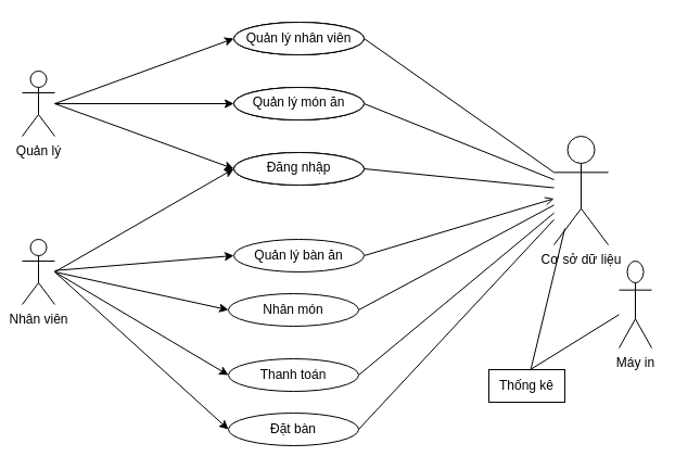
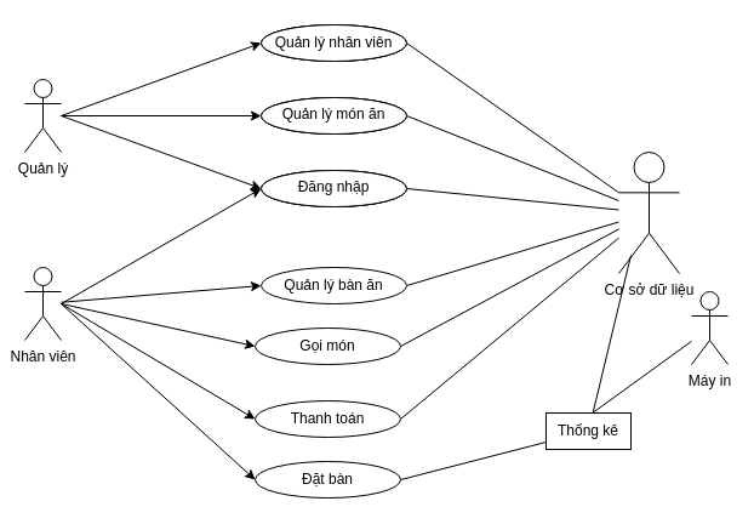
  <mxCell id="0" />
  <mxCell id="1" parent="0" />
  <mxCell id="2" style="rounded=0;orthogonalLoop=1;jettySize=auto;html=1;entryX=0;entryY=0.5;entryDx=0;entryDy=0;" edge="1" parent="1" target="6"><mxGeometry relative="1" as="geometry"><mxPoint x="50" y="95" as="sourcePoint" /></mxGeometry></mxCell>
  <mxCell id="3" value="" style="edgeStyle=none;rounded=0;orthogonalLoop=1;jettySize=auto;html=1;" edge="1" parent="1" source="5" target="7"><mxGeometry relative="1" as="geometry" /></mxCell>
  <mxCell id="4" style="edgeStyle=none;rounded=0;orthogonalLoop=1;jettySize=auto;html=1;entryX=0;entryY=0.5;entryDx=0;entryDy=0;" edge="1" parent="1" target="8"><mxGeometry relative="1" as="geometry"><mxPoint x="50" y="95" as="sourcePoint" /></mxGeometry></mxCell>
  <mxCell id="5" value="Quản lý" style="shape=umlActor;verticalLabelPosition=bottom;verticalAlign=top;html=1;outlineConnect=0;" vertex="1" parent="1"><mxGeometry x="20" y="65" width="30" height="60" as="geometry" /></mxCell>
  <mxCell id="6" value="Quản lý nhân viên" style="ellipse;whiteSpace=wrap;html=1;" vertex="1" parent="1"><mxGeometry x="215" y="20" width="120" height="30" as="geometry" /></mxCell>
  <mxCell id="7" value="Quản lý món ăn" style="ellipse;whiteSpace=wrap;html=1;verticalAlign=top;" vertex="1" parent="1"><mxGeometry x="215" y="80" width="120" height="30" as="geometry" /></mxCell>
  <mxCell id="8" value="Đăng nhập" style="ellipse;whiteSpace=wrap;html=1;verticalAlign=top;" vertex="1" parent="1"><mxGeometry x="215" y="140" width="120" height="30" as="geometry" /></mxCell>
  <mxCell id="9" style="edgeStyle=none;rounded=0;orthogonalLoop=1;jettySize=auto;html=1;entryX=0;entryY=0.5;entryDx=0;entryDy=0;" edge="1" parent="1" target="8"><mxGeometry relative="1" as="geometry"><mxPoint x="50" y="250" as="sourcePoint" /></mxGeometry></mxCell>
  <mxCell id="10" style="edgeStyle=none;rounded=0;orthogonalLoop=1;jettySize=auto;html=1;entryX=0;entryY=0.5;entryDx=0;entryDy=0;" edge="1" parent="1" source="14" target="16"><mxGeometry relative="1" as="geometry"><mxPoint x="50" y="240" as="sourcePoint" /></mxGeometry></mxCell>
  <mxCell id="11" style="edgeStyle=none;rounded=0;orthogonalLoop=1;jettySize=auto;html=1;entryX=0;entryY=0.5;entryDx=0;entryDy=0;" edge="1" parent="1" target="18"><mxGeometry relative="1" as="geometry"><mxPoint x="50" y="250" as="sourcePoint" /></mxGeometry></mxCell>
  <mxCell id="12" style="edgeStyle=none;rounded=0;orthogonalLoop=1;jettySize=auto;html=1;entryX=0;entryY=0.5;entryDx=0;entryDy=0;" edge="1" parent="1" target="20"><mxGeometry relative="1" as="geometry"><mxPoint x="50" y="250" as="sourcePoint" /></mxGeometry></mxCell>
  <mxCell id="13" style="edgeStyle=none;rounded=0;orthogonalLoop=1;jettySize=auto;html=1;entryX=0;entryY=0.5;entryDx=0;entryDy=0;" edge="1" parent="1" target="22"><mxGeometry relative="1" as="geometry"><mxPoint x="50" y="250" as="sourcePoint" /></mxGeometry></mxCell>
  <mxCell id="14" value="Nhân viên" style="shape=umlActor;verticalLabelPosition=bottom;verticalAlign=top;html=1;outlineConnect=0;" vertex="1" parent="1"><mxGeometry x="20" y="220" width="30" height="60" as="geometry" /></mxCell>
- <mxCell id="15" style="edgeStyle=none;rounded=0;orthogonalLoop=1;jettySize=auto;html=1;endArrow=open;endFill=0;exitX=1;exitY=0.5;exitDx=0;exitDy=0;" edge="1" parent="1" source="16" target="23"><mxGeometry relative="1" as="geometry" /></mxCell>
+ <mxCell id="15" style="edgeStyle=none;rounded=0;orthogonalLoop=1;jettySize=auto;html=1;endArrow=none;endFill=0;exitX=1;exitY=0.5;exitDx=0;exitDy=0;" edge="1" parent="1" source="16" target="23"><mxGeometry relative="1" as="geometry" /></mxCell>
  <mxCell id="16" value="Quản lý bàn ăn" style="ellipse;whiteSpace=wrap;html=1;" vertex="1" parent="1"><mxGeometry x="215" y="220" width="120" height="30" as="geometry" /></mxCell>
  <mxCell id="17" style="edgeStyle=none;rounded=0;orthogonalLoop=1;jettySize=auto;html=1;endArrow=none;endFill=0;exitX=1;exitY=0.5;exitDx=0;exitDy=0;" edge="1" parent="1" source="18" target="23"><mxGeometry relative="1" as="geometry" /></mxCell>
- <mxCell id="18" value="Nhân món" style="ellipse;whiteSpace=wrap;html=1;" vertex="1" parent="1"><mxGeometry x="210" y="270" width="120" height="30" as="geometry" /></mxCell>
+ <mxCell id="18" value="Gọi món" style="ellipse;whiteSpace=wrap;html=1;" vertex="1" parent="1"><mxGeometry x="210" y="270" width="120" height="30" as="geometry" /></mxCell>
  <mxCell id="19" style="edgeStyle=none;rounded=0;orthogonalLoop=1;jettySize=auto;html=1;endArrow=none;endFill=0;exitX=1;exitY=0.5;exitDx=0;exitDy=0;" edge="1" parent="1" source="20" target="23"><mxGeometry relative="1" as="geometry" /></mxCell>
  <mxCell id="20" value="Thanh toán" style="ellipse;whiteSpace=wrap;html=1;" vertex="1" parent="1"><mxGeometry x="210" y="330" width="120" height="30" as="geometry" /></mxCell>
- <mxCell id="21" style="edgeStyle=none;rounded=0;orthogonalLoop=1;jettySize=auto;html=1;endArrow=none;endFill=0;exitX=1;exitY=0.5;exitDx=0;exitDy=0;" edge="1" parent="1" source="22" target="23"><mxGeometry relative="1" as="geometry" /></mxCell>
+ <mxCell id="21" style="edgeStyle=none;rounded=0;orthogonalLoop=1;jettySize=auto;html=1;endArrow=none;endFill=0;exitX=1;exitY=0.5;exitDx=0;exitDy=0;" edge="1" parent="1" source="22" target="36"><mxGeometry relative="1" as="geometry" /></mxCell>
  <mxCell id="22" value="Đặt bàn" style="ellipse;whiteSpace=wrap;html=1;" vertex="1" parent="1"><mxGeometry x="210" y="380" width="120" height="30" as="geometry" /></mxCell>
  <mxCell id="23" value="Cơ sở dữ liệu" style="shape=umlActor;verticalLabelPosition=bottom;verticalAlign=top;html=1;outlineConnect=0;" vertex="1" parent="1"><mxGeometry x="510" y="125" width="50" height="100" as="geometry" /></mxCell>
  <mxCell id="24" style="edgeStyle=none;rounded=0;orthogonalLoop=1;jettySize=auto;html=1;entryX=1;entryY=0.5;entryDx=0;entryDy=0;" edge="1" parent="1" source="8" target="8"><mxGeometry relative="1" as="geometry" /></mxCell>
  <mxCell id="25" value="Đăng nhập" style="ellipse;whiteSpace=wrap;html=1;verticalAlign=top;" vertex="1" parent="1"><mxGeometry x="215" y="140" width="120" height="30" as="geometry" /></mxCell>
  <mxCell id="26" value="Quản lý món ăn" style="ellipse;whiteSpace=wrap;html=1;verticalAlign=top;" vertex="1" parent="1"><mxGeometry x="215" y="80" width="120" height="30" as="geometry" /></mxCell>
  <mxCell id="27" value="Quản lý nhân viên" style="ellipse;whiteSpace=wrap;html=1;" vertex="1" parent="1"><mxGeometry x="215" y="20" width="120" height="30" as="geometry" /></mxCell>
  <mxCell id="28" style="edgeStyle=none;rounded=0;orthogonalLoop=1;jettySize=auto;html=1;endArrow=none;endFill=0;exitX=1;exitY=0.5;exitDx=0;exitDy=0;" edge="1" parent="1" source="29" target="23"><mxGeometry relative="1" as="geometry" /></mxCell>
  <mxCell id="29" value="Đăng nhập" style="ellipse;whiteSpace=wrap;html=1;verticalAlign=top;" vertex="1" parent="1"><mxGeometry x="215" y="140" width="120" height="30" as="geometry" /></mxCell>
  <mxCell id="30" style="edgeStyle=none;rounded=0;orthogonalLoop=1;jettySize=auto;html=1;endArrow=none;endFill=0;exitX=1;exitY=0.5;exitDx=0;exitDy=0;" edge="1" parent="1" source="31" target="23"><mxGeometry relative="1" as="geometry" /></mxCell>
  <mxCell id="31" value="Quản lý món ăn" style="ellipse;whiteSpace=wrap;html=1;verticalAlign=top;" vertex="1" parent="1"><mxGeometry x="215" y="80" width="120" height="30" as="geometry" /></mxCell>
  <mxCell id="32" style="edgeStyle=none;rounded=0;orthogonalLoop=1;jettySize=auto;html=1;endArrow=none;endFill=0;entryX=0;entryY=0.333;entryDx=0;entryDy=0;entryPerimeter=0;exitX=1;exitY=0.5;exitDx=0;exitDy=0;" edge="1" parent="1" source="33" target="23"><mxGeometry relative="1" as="geometry"><mxPoint x="480" y="140" as="targetPoint" /></mxGeometry></mxCell>
  <mxCell id="33" value="Quản lý nhân viên" style="ellipse;whiteSpace=wrap;html=1;" vertex="1" parent="1"><mxGeometry x="215" y="20" width="120" height="30" as="geometry" /></mxCell>
  <mxCell id="34" style="edgeStyle=none;rounded=0;orthogonalLoop=1;jettySize=auto;html=1;endArrow=none;endFill=0;" edge="1" parent="1" source="36"><mxGeometry relative="1" as="geometry"><mxPoint x="520" y="210" as="targetPoint" /></mxGeometry></mxCell>
  <mxCell id="35" style="edgeStyle=none;rounded=0;orthogonalLoop=1;jettySize=auto;html=1;endArrow=none;endFill=0;exitX=0.559;exitY=-0.02;exitDx=0;exitDy=0;exitPerimeter=0;" edge="1" parent="1" source="36" target="37"><mxGeometry relative="1" as="geometry" /></mxCell>
  <mxCell id="36" value="Thống kê" style="whiteSpace=wrap;html=1;rounded=0;" vertex="1" parent="1"><mxGeometry x="450" y="340" width="70" height="30" as="geometry" /></mxCell>
- <mxCell id="37" value="Máy in" style="shape=umlActor;verticalLabelPosition=bottom;verticalAlign=top;html=1;outlineConnect=0;" vertex="1" parent="1"><mxGeometry x="570" y="240" width="30" height="80" as="geometry" /></mxCell>
+ <mxCell id="37" value="Máy in" style="shape=umlActor;verticalLabelPosition=bottom;verticalAlign=top;html=1;outlineConnect=0;" vertex="1" parent="1"><mxGeometry x="570" y="240" width="30" height="60" as="geometry" /></mxCell>
